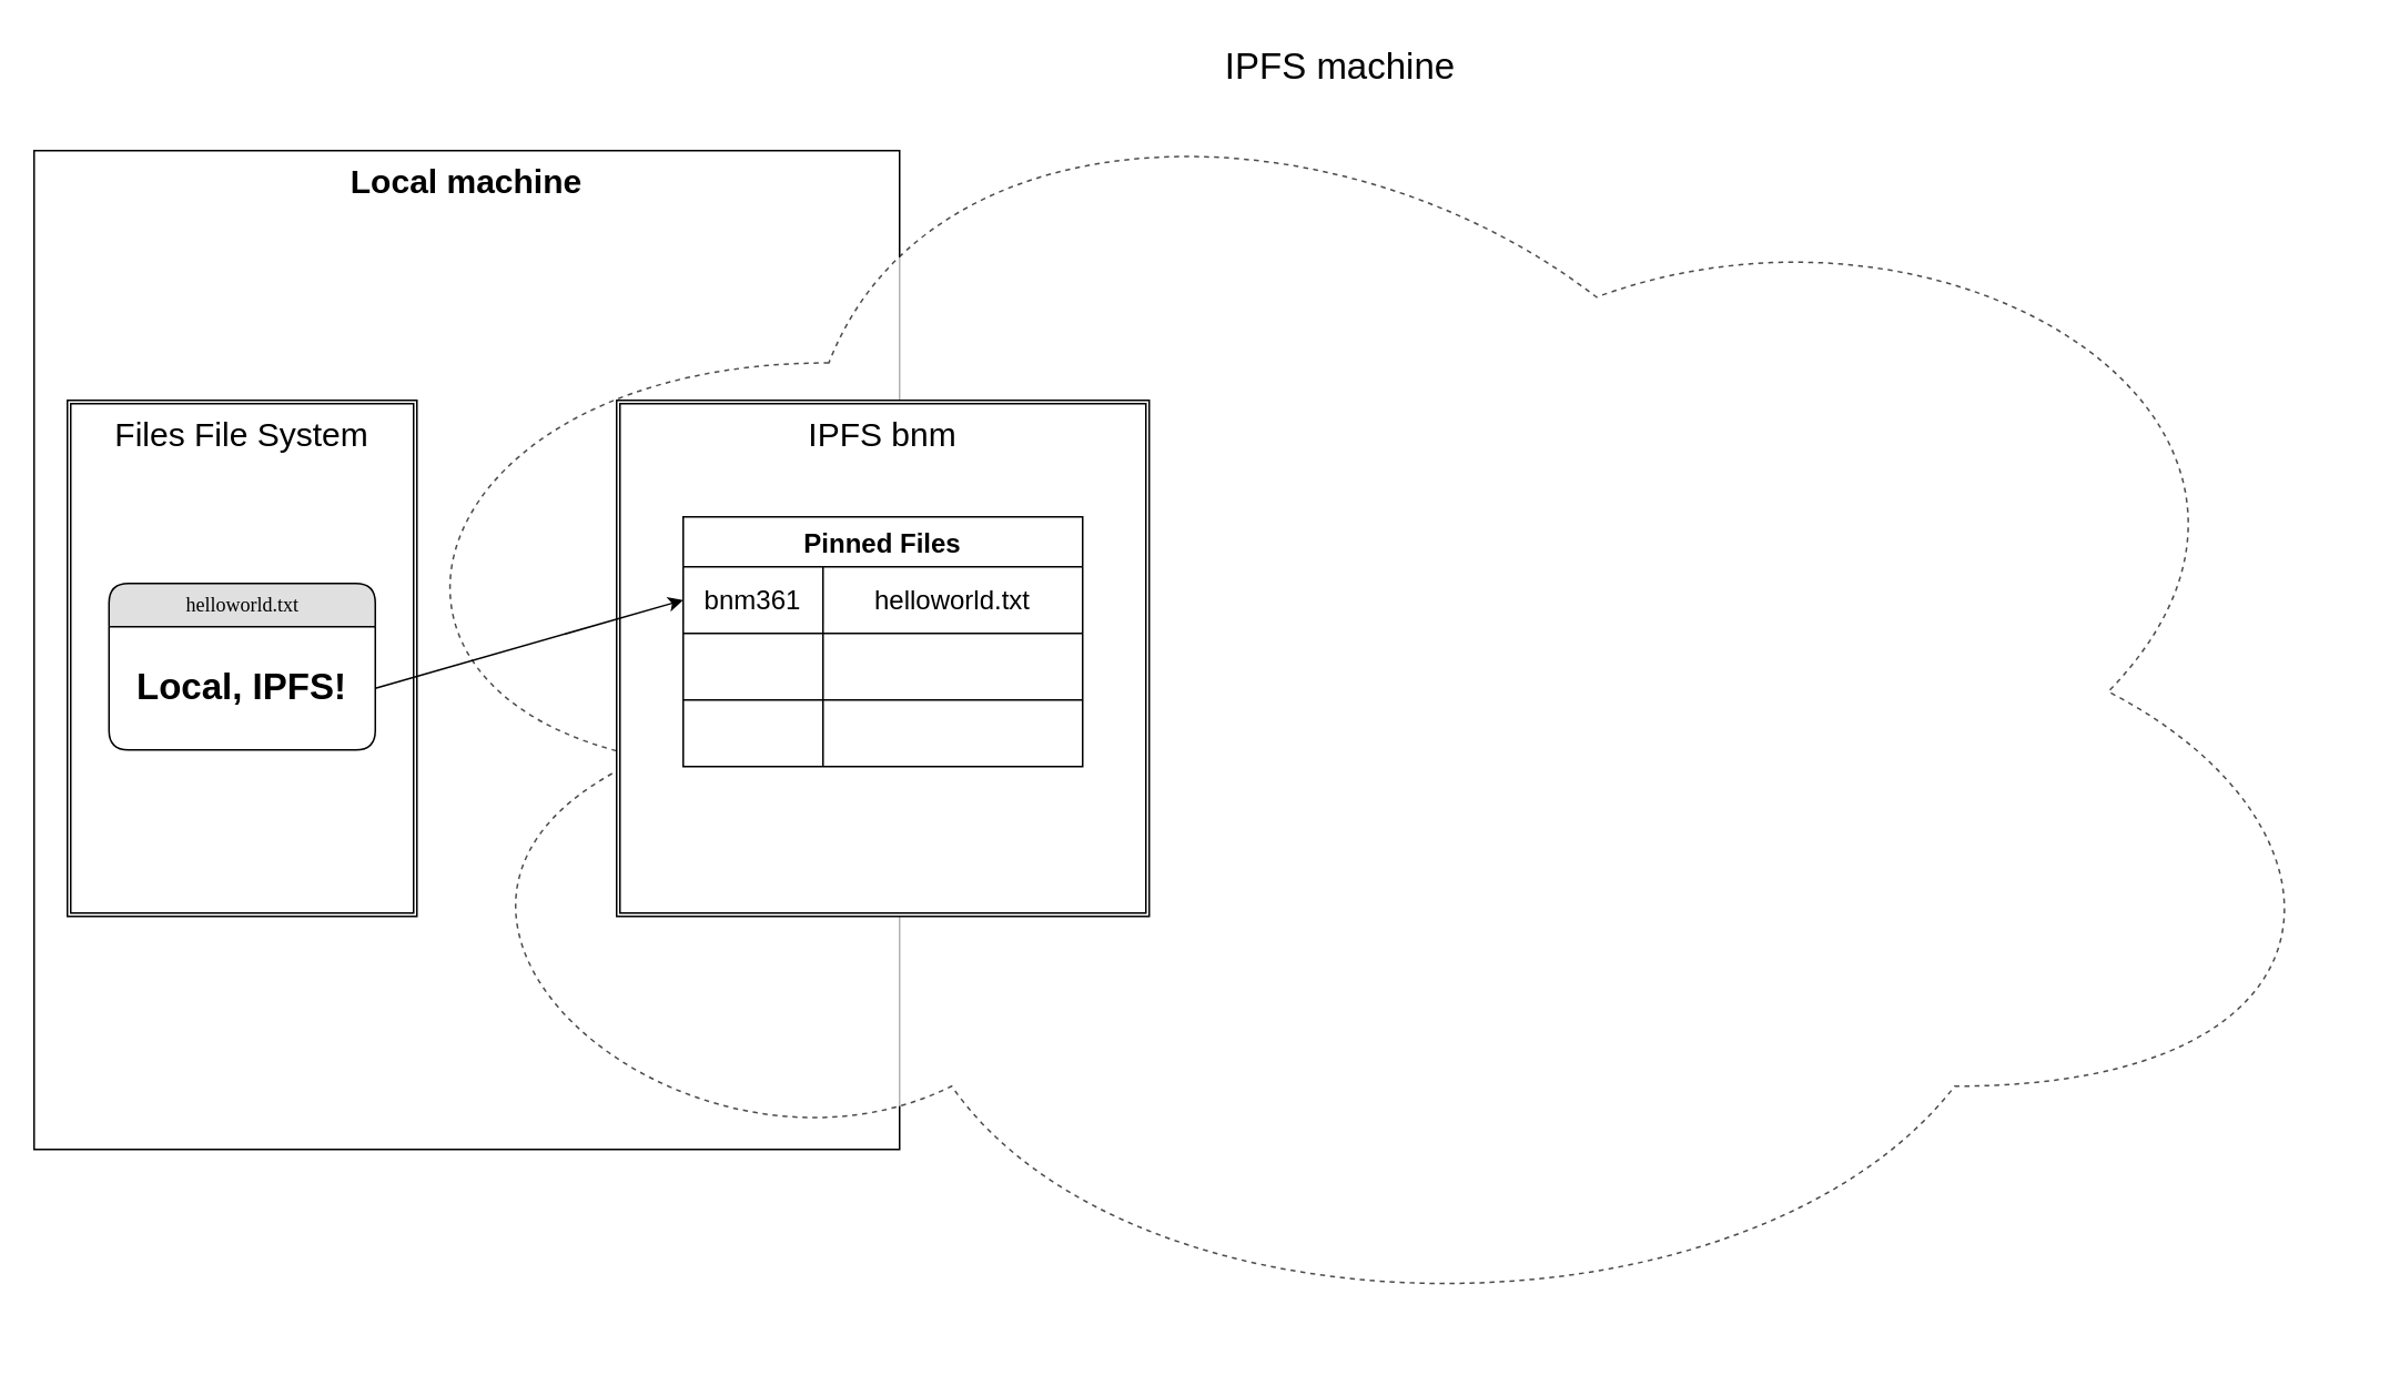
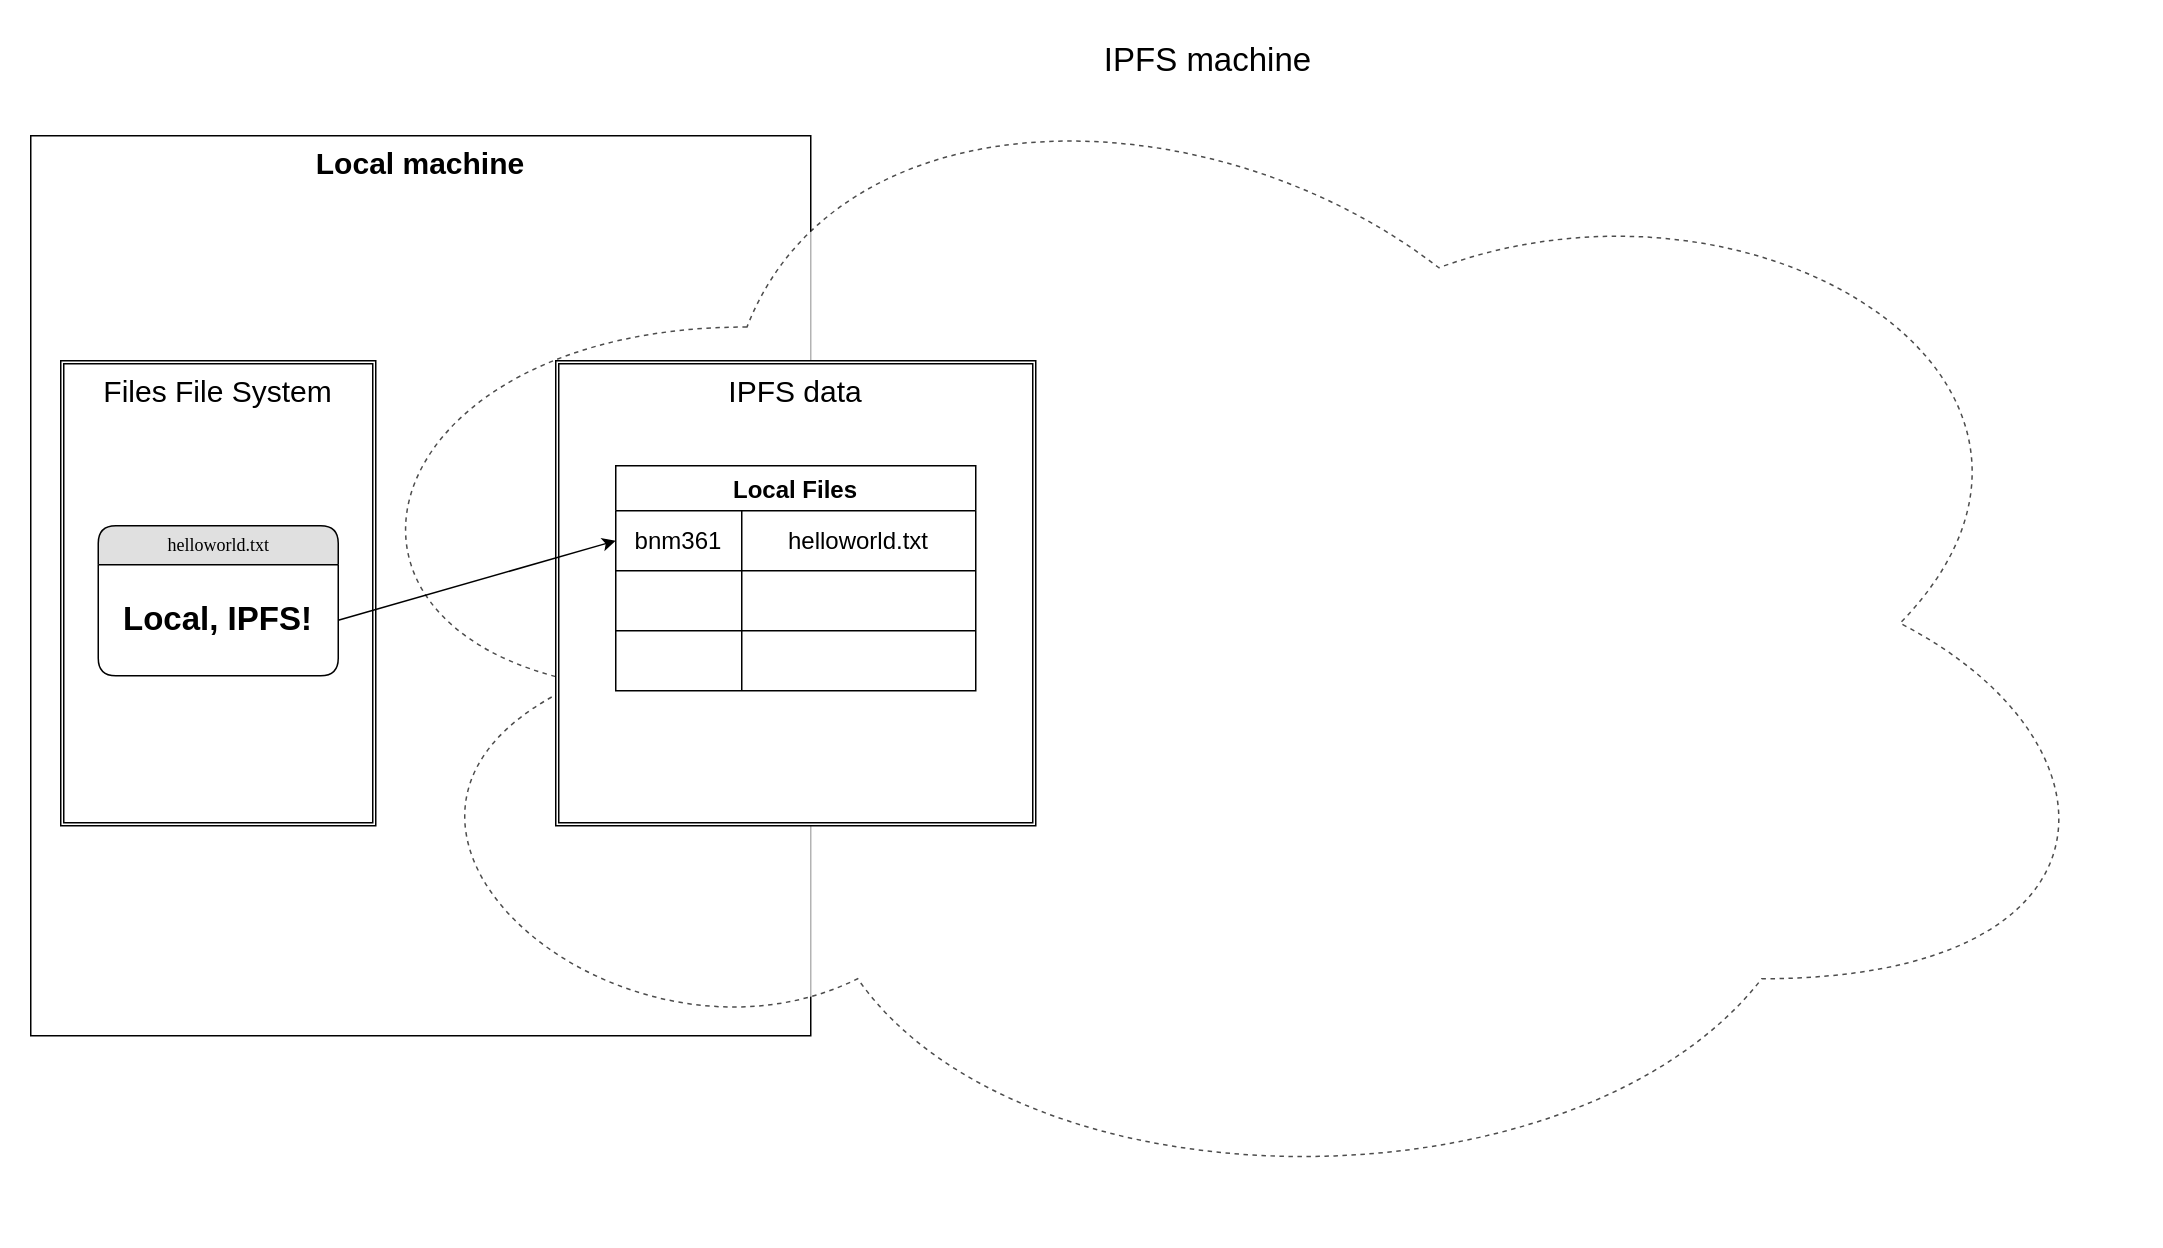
  <mxCell id="0" />
  <mxCell id="1" parent="0" />
  <mxCell id="2" value="Local machine" style="rounded=0;whiteSpace=wrap;html=1;labelPosition=center;verticalLabelPosition=middle;align=center;verticalAlign=top;fontStyle=1;fontSize=20;" parent="1" vertex="1"><mxGeometry x="20" y="90" width="520" height="600" as="geometry" /></mxCell>
  <mxCell id="3" value="IPFS machine" style="ellipse;shape=cloud;whiteSpace=wrap;html=1;fontSize=22;verticalAlign=top;align=center;opacity=70;dashed=1;" parent="1" vertex="1"><mxGeometry x="190" width="1230" height="790" as="geometry" y="20" /></mxCell>
  <mxCell id="4" value="Files File System" style="shape=ext;double=1;rounded=0;whiteSpace=wrap;html=1;fontSize=20;verticalAlign=top;" parent="1" vertex="1"><mxGeometry x="40" y="240" width="210" height="310" as="geometry" /></mxCell>
  <mxCell id="5" value="helloworld.txt" style="swimlane;html=1;fontStyle=0;childLayout=stackLayout;horizontal=1;startSize=26;fillColor=#e0e0e0;horizontalStack=0;resizeParent=1;resizeLast=0;collapsible=1;marginBottom=0;swimlaneFillColor=#ffffff;align=center;rounded=1;shadow=0;comic=0;labelBackgroundColor=none;strokeWidth=1;fontFamily=Verdana;fontSize=12" parent="1" vertex="1"><mxGeometry x="65" y="350" width="160" height="100" as="geometry" /></mxCell>
  <mxCell id="6" value="Local, IPFS!" style="text;html=1;strokeColor=none;fillColor=none;spacingLeft=4;spacingRight=4;whiteSpace=wrap;overflow=hidden;rotatable=0;points=[[0,0.5],[1,0.5]];portConstraint=eastwest;verticalAlign=middle;align=center;fontStyle=1;fontSize=22;" parent="5" vertex="1"><mxGeometry y="26" width="160" height="74" as="geometry" /></mxCell>
- <mxCell id="7" value="IPFS bnm" style="shape=ext;double=1;rounded=0;whiteSpace=wrap;html=1;fontSize=20;verticalAlign=top;" parent="1" vertex="1"><mxGeometry x="370" y="240" width="320" height="310" as="geometry" /></mxCell>
- <mxCell id="8" value="Pinned Files" style="shape=table;startSize=30;container=1;collapsible=0;childLayout=tableLayout;strokeColor=default;fontSize=16;align=center;fontStyle=1" parent="1" vertex="1"><mxGeometry x="410" y="310" width="240" height="150" as="geometry" /></mxCell>
+ <mxCell id="7" value="IPFS data" style="shape=ext;double=1;rounded=0;whiteSpace=wrap;html=1;fontSize=20;verticalAlign=top;" parent="1" vertex="1"><mxGeometry x="370" y="240" width="320" height="310" as="geometry" /></mxCell>
+ <mxCell id="8" value="Local Files" style="shape=table;startSize=30;container=1;collapsible=0;childLayout=tableLayout;strokeColor=default;fontSize=16;align=center;fontStyle=1" parent="1" vertex="1"><mxGeometry x="410" y="310" width="240" height="150" as="geometry" /></mxCell>
  <mxCell id="9" value="" style="shape=tableRow;horizontal=0;startSize=0;swimlaneHead=0;swimlaneBody=0;strokeColor=inherit;top=0;left=0;bottom=0;right=0;collapsible=0;dropTarget=0;fillColor=none;points=[[0,0.5],[1,0.5]];portConstraint=eastwest;fontSize=16;" parent="8" vertex="1"><mxGeometry y="30" width="240" height="40" as="geometry" /></mxCell>
  <mxCell id="10" value="bnm361" style="shape=partialRectangle;html=1;whiteSpace=wrap;connectable=0;strokeColor=inherit;overflow=hidden;fillColor=none;top=0;left=0;bottom=0;right=0;pointerEvents=1;fontSize=16;" parent="9" vertex="1"><mxGeometry width="84" height="40" as="geometry"><mxRectangle width="84" height="40" as="alternateBounds" /></mxGeometry></mxCell>
  <mxCell id="11" value="&lt;div align=&quot;center&quot;&gt;helloworld.txt&lt;/div&gt;" style="shape=partialRectangle;html=1;whiteSpace=wrap;connectable=0;strokeColor=inherit;overflow=hidden;fillColor=none;top=0;left=0;bottom=0;right=0;pointerEvents=1;fontSize=16;align=center;" parent="9" vertex="1"><mxGeometry x="84" width="156" height="40" as="geometry"><mxRectangle width="156" height="40" as="alternateBounds" /></mxGeometry></mxCell>
  <mxCell id="12" value="" style="shape=tableRow;horizontal=0;startSize=0;swimlaneHead=0;swimlaneBody=0;strokeColor=inherit;top=0;left=0;bottom=0;right=0;collapsible=0;dropTarget=0;fillColor=none;points=[[0,0.5],[1,0.5]];portConstraint=eastwest;fontSize=16;" parent="8" vertex="1"><mxGeometry y="70" width="240" height="40" as="geometry" /></mxCell>
  <mxCell id="13" value="" style="shape=partialRectangle;html=1;whiteSpace=wrap;connectable=0;strokeColor=inherit;overflow=hidden;fillColor=none;top=0;left=0;bottom=0;right=0;pointerEvents=1;fontSize=16;" parent="12" vertex="1"><mxGeometry width="84" height="40" as="geometry"><mxRectangle width="84" height="40" as="alternateBounds" /></mxGeometry></mxCell>
  <mxCell id="14" value="" style="shape=partialRectangle;html=1;whiteSpace=wrap;connectable=0;strokeColor=inherit;overflow=hidden;fillColor=none;top=0;left=0;bottom=0;right=0;pointerEvents=1;fontSize=16;" parent="12" vertex="1"><mxGeometry x="84" width="156" height="40" as="geometry"><mxRectangle width="156" height="40" as="alternateBounds" /></mxGeometry></mxCell>
  <mxCell id="15" value="" style="shape=tableRow;horizontal=0;startSize=0;swimlaneHead=0;swimlaneBody=0;strokeColor=inherit;top=0;left=0;bottom=0;right=0;collapsible=0;dropTarget=0;fillColor=none;points=[[0,0.5],[1,0.5]];portConstraint=eastwest;fontSize=16;" parent="8" vertex="1"><mxGeometry y="110" width="240" height="40" as="geometry" /></mxCell>
  <mxCell id="16" value="" style="shape=partialRectangle;html=1;whiteSpace=wrap;connectable=0;strokeColor=inherit;overflow=hidden;fillColor=none;top=0;left=0;bottom=0;right=0;pointerEvents=1;fontSize=16;" parent="15" vertex="1"><mxGeometry width="84" height="40" as="geometry"><mxRectangle width="84" height="40" as="alternateBounds" /></mxGeometry></mxCell>
  <mxCell id="17" value="" style="shape=partialRectangle;html=1;whiteSpace=wrap;connectable=0;strokeColor=inherit;overflow=hidden;fillColor=none;top=0;left=0;bottom=0;right=0;pointerEvents=1;fontSize=16;" parent="15" vertex="1"><mxGeometry x="84" width="156" height="40" as="geometry"><mxRectangle width="156" height="40" as="alternateBounds" /></mxGeometry></mxCell>
  <mxCell id="18" value="" style="endArrow=classic;html=1;rounded=0;exitX=1;exitY=0.5;exitDx=0;exitDy=0;entryX=0;entryY=0.5;entryDx=0;entryDy=0;" parent="1" source="6" target="9" edge="1"><mxGeometry width="50" height="50" relative="1" as="geometry"><mxPoint x="690" y="430" as="sourcePoint" /><mxPoint x="740" y="380" as="targetPoint" /></mxGeometry></mxCell>
